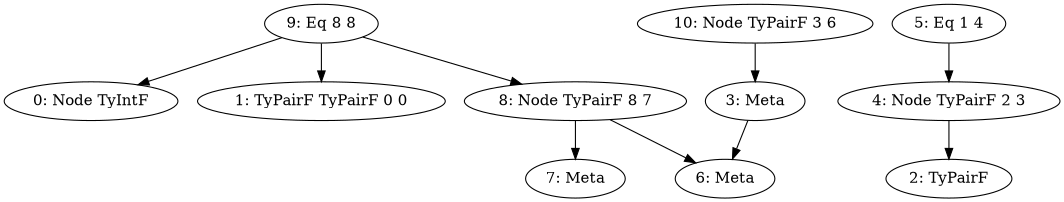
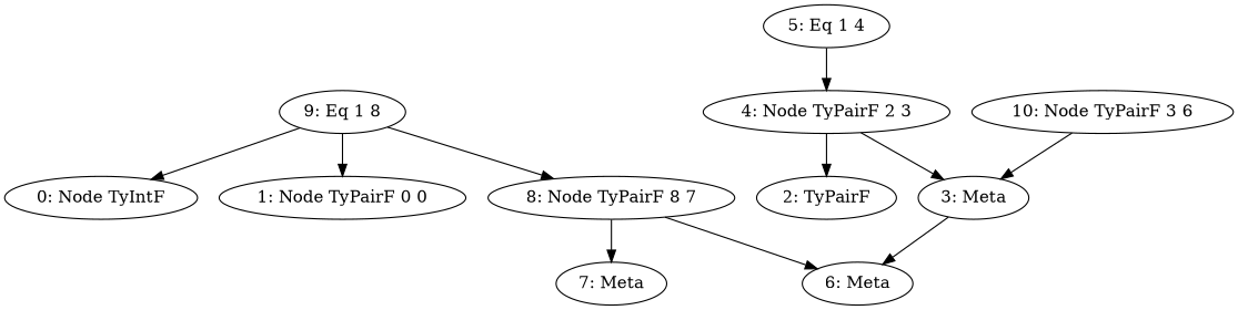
  digraph {
    n1 [label="0: Node TyIntF"]
-   n2 [label="1: TyPairF TyPairF 0 0"]
+   n2 [label="1: Node TyPairF 0 0"]
    n3 [label="2: TyPairF"]
    n4 [label="3: Meta"]
    n5 [label="6: Meta"]
    n6 [label="4: Node TyPairF 2 3"]
    n7 [label="5: Eq 1 4"]
    n8 [label="7: Meta"]
    n9 [label="8: Node TyPairF 8 7"]
-   n10 [label="9: Eq 8 8"]
+   n10 [label="9: Eq 1 8"]
    n11 [label="10: Node TyPairF 3 6"]
    n4 -> n5
    n6 -> n3
+   n6 -> n4
    n7 -> n6
    n9 -> n5
    n9 -> n8
    n10 -> n1
    n10 -> n2
    n10 -> n9
    n11 -> n4
  }
